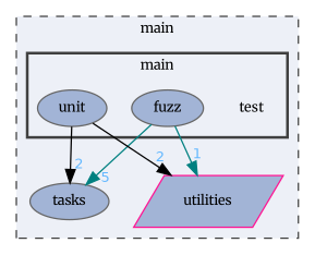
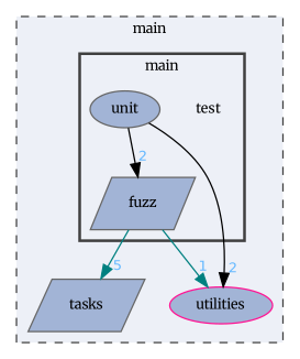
  digraph {
    compound=true
    fontname=Merriweather
    node [color=gray40 fontname=Merriweather fontsize=10 shape=parallelogram fillcolor="#a2b4d6" style=filled]
    edge [color=teal fontcolor=steelblue1 fontname=Merriweather fontsize=10 headlabel=2 labeldistance=1.5 labelfontname=Helvetica labelfontsize=10]
    n1 [color=brown height=0.2 label=test shape=plaintext width=0.4 fillcolor="" style=""]
-   n2 [height=0.2 label=fuzz shape=ellipse width=0.4]
+   n2 [height=0.2 label=fuzz width=0.4]
    n3 [height=0.2 label=unit shape=ellipse width=0.4]
-   n4 [height=0.2 label=tasks shape=ellipse width=0.4]
-   n5 [color=deeppink height=0.2 label=utilities width=0.4]
+   n4 [height=0.2 label=tasks width=0.4]
+   n5 [color=deeppink height=0.2 label=utilities shape=ellipse width=0.4]
    subgraph cluster_1 {
      bgcolor="#edf0f7"
      fontsize=10
      label=main
      pencolor=grey25
      style="filled,dashed"
      n4
      n5
      subgraph cluster_2 {
        bgcolor="#edf0f7"
        fontsize=10
        label=main
        pencolor=grey25
        style="filled,bold"
        n1
        n2
        n3
      }
    }
    n2 -> n4 [headlabel=5]
    n2 -> n5 [headlabel=1]
-   n3 -> n4 [color=black]
+   n3 -> n2 [color=black]
    n3 -> n5 [color=black]
  }
